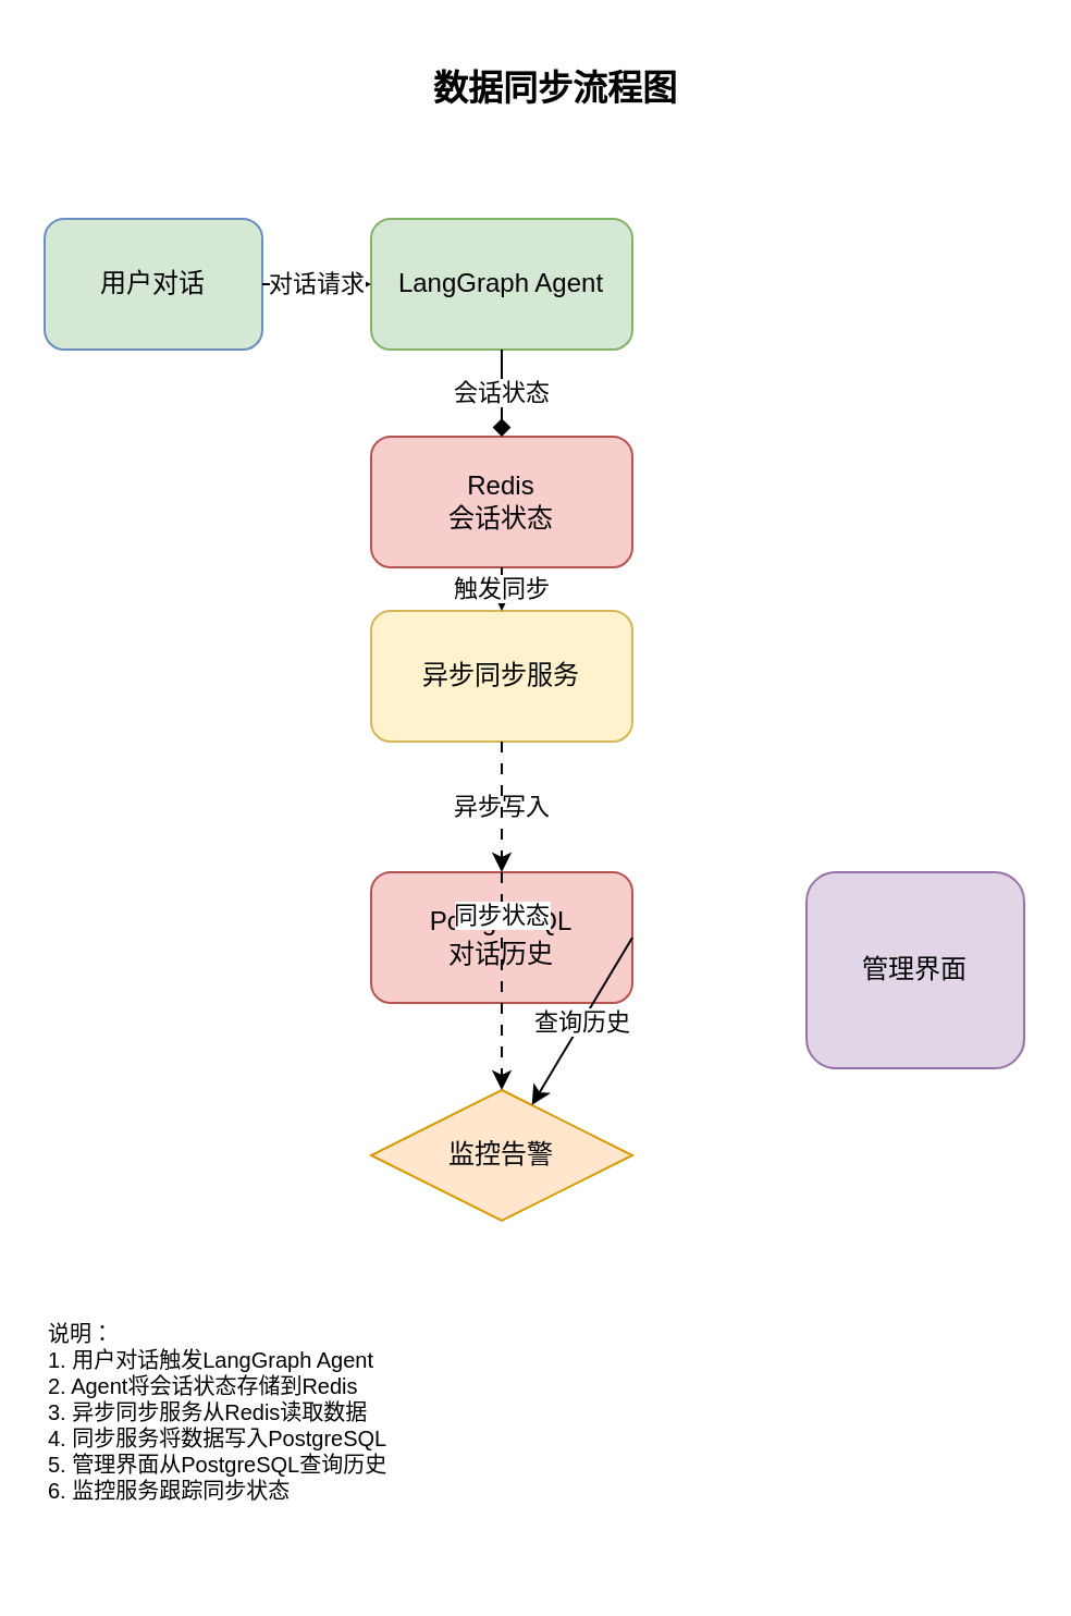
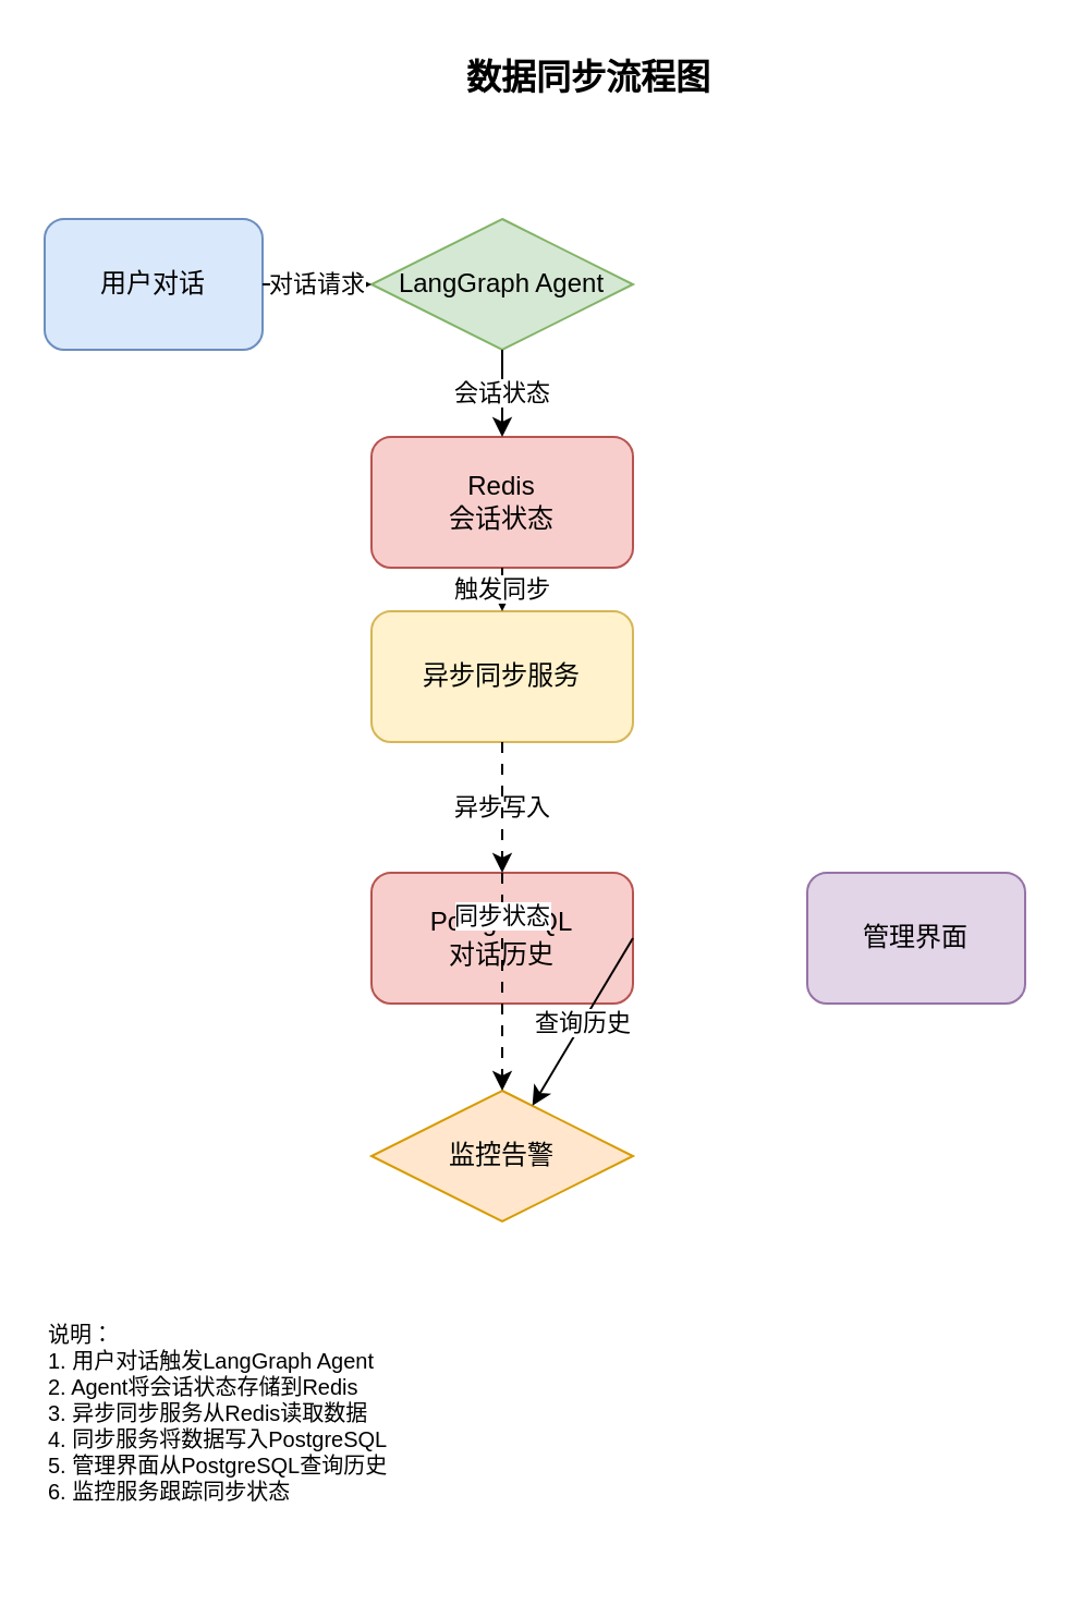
  <mxCell id="0" />
  <mxCell id="1" parent="0" />
- <mxCell id="2" value="用户对话" style="rounded=1;whiteSpace=wrap;html=1;fillColor=#d5e8d4;strokeColor=#6c8ebf;" vertex="1" parent="1"><mxGeometry x="20" y="100" width="100" height="60" as="geometry" /></mxCell>
- <mxCell id="3" value="LangGraph Agent" style="rounded=1;whiteSpace=wrap;html=1;fillColor=#d5e8d4;strokeColor=#82b366;" vertex="1" parent="1"><mxGeometry x="170" y="100" width="120" height="60" as="geometry" /></mxCell>
+ <mxCell id="2" value="用户对话" style="rounded=1;whiteSpace=wrap;html=1;fillColor=#dae8fc;strokeColor=#6c8ebf;" vertex="1" parent="1"><mxGeometry x="20" y="100" width="100" height="60" as="geometry" /></mxCell>
+ <mxCell id="3" value="LangGraph Agent" style="rhombus;whiteSpace=wrap;html=1;fillColor=#d5e8d4;strokeColor=#82b366;" vertex="1" parent="1"><mxGeometry x="170" y="100" width="120" height="60" as="geometry" /></mxCell>
  <mxCell id="4" value="Redis&#10;会话状态" style="rounded=1;whiteSpace=wrap;html=1;fillColor=#f8cecc;strokeColor=#b85450;" vertex="1" parent="1"><mxGeometry x="170" y="200" width="120" height="60" as="geometry" /></mxCell>
  <mxCell id="5" value="异步同步服务" style="rounded=1;whiteSpace=wrap;html=1;fillColor=#fff2cc;strokeColor=#d6b656;" vertex="1" parent="1"><mxGeometry x="170" y="280" width="120" height="60" as="geometry" /></mxCell>
  <mxCell id="6" value="PostgreSQL&#10;对话历史" style="rounded=1;whiteSpace=wrap;html=1;fillColor=#f8cecc;strokeColor=#b85450;" vertex="1" parent="1"><mxGeometry x="170" y="400" width="120" height="60" as="geometry" /></mxCell>
- <mxCell id="7" value="管理界面" style="rounded=1;whiteSpace=wrap;html=1;fillColor=#e1d5e7;strokeColor=#9673a6;" vertex="1" parent="1"><mxGeometry x="370" y="400" width="100" height="90" as="geometry" /></mxCell>
+ <mxCell id="7" value="管理界面" style="rounded=1;whiteSpace=wrap;html=1;fillColor=#e1d5e7;strokeColor=#9673a6;" vertex="1" parent="1"><mxGeometry x="370" y="400" width="100" height="60" as="geometry" /></mxCell>
  <mxCell id="8" value="监控告警" style="rhombus;whiteSpace=wrap;html=1;fillColor=#ffe6cc;strokeColor=#d79b00;" vertex="1" parent="1"><mxGeometry x="170" y="500" width="120" height="60" as="geometry" /></mxCell>
  <mxCell id="9" value="对话请求" style="endArrow=classic;html=1;rounded=0;exitX=1;exitY=0.5;exitDx=0;exitDy=0;entryX=0;entryY=0.5;entryDx=0;entryDy=0;" edge="1" parent="1" source="2" target="3"><mxGeometry width="50" height="50" relative="1" as="geometry"><mxPoint x="130" y="130" as="sourcePoint" /><mxPoint x="160" y="130" as="targetPoint" /></mxGeometry></mxCell>
- <mxCell id="10" value="会话状态" style="endArrow=diamond;html=1;rounded=0;exitX=0.5;exitY=1;exitDx=0;exitDy=0;entryX=0.5;entryY=0;entryDx=0;entryDy=0;" edge="1" parent="1" source="3" target="4"><mxGeometry width="50" height="50" relative="1" as="geometry"><mxPoint x="230" y="170" as="sourcePoint" /><mxPoint x="230" y="190" as="targetPoint" /></mxGeometry></mxCell>
+ <mxCell id="10" value="会话状态" style="endArrow=classic;html=1;rounded=0;exitX=0.5;exitY=1;exitDx=0;exitDy=0;entryX=0.5;entryY=0;entryDx=0;entryDy=0;" edge="1" parent="1" source="3" target="4"><mxGeometry width="50" height="50" relative="1" as="geometry"><mxPoint x="230" y="170" as="sourcePoint" /><mxPoint x="230" y="190" as="targetPoint" /></mxGeometry></mxCell>
  <mxCell id="11" value="触发同步" style="endArrow=classic;html=1;rounded=0;exitX=0.5;exitY=1;exitDx=0;exitDy=0;entryX=0.5;entryY=0;entryDx=0;entryDy=0;dashed=1;dashPattern=5 5;" edge="1" parent="1" source="4" target="5"><mxGeometry width="50" height="50" relative="1" as="geometry"><mxPoint x="230" y="270" as="sourcePoint" /><mxPoint x="230" y="290" as="targetPoint" /></mxGeometry></mxCell>
  <mxCell id="12" value="异步写入" style="endArrow=classic;html=1;rounded=0;exitX=0.5;exitY=1;exitDx=0;exitDy=0;entryX=0.5;entryY=0;entryDx=0;entryDy=0;dashed=1;dashPattern=5 5;" edge="1" parent="1" source="5" target="6"><mxGeometry width="50" height="50" relative="1" as="geometry"><mxPoint x="230" y="370" as="sourcePoint" /><mxPoint x="230" y="390" as="targetPoint" /></mxGeometry></mxCell>
  <mxCell id="13" value="查询历史" style="endArrow=classic;html=1;rounded=0;exitX=1;exitY=0.5;exitDx=0;exitDy=0;" edge="1" parent="1" source="6" target="8"><mxGeometry width="50" height="50" relative="1" as="geometry"><mxPoint x="300" y="430" as="sourcePoint" /><mxPoint x="360" y="430" as="targetPoint" /></mxGeometry></mxCell>
  <mxCell id="14" value="同步状态" style="endArrow=classic;html=1;rounded=0;exitX=0.5;exitY=1;exitDx=0;exitDy=0;entryX=0.5;entryY=0;entryDx=0;entryDy=0;dashed=1;dashPattern=5 5;" edge="1" parent="1" source="5" target="8"><mxGeometry width="50" height="50" relative="1" as="geometry"><mxPoint x="230" y="370" as="sourcePoint" /><mxPoint x="230" y="490" as="targetPoint" /></mxGeometry></mxCell>
- <mxCell id="15" value="数据同步流程图" style="text;html=1;strokeColor=none;fillColor=none;align=center;verticalAlign=middle;whiteSpace=wrap;rounded=0;fontSize=16;fontStyle=1;" vertex="1" parent="1"><mxGeometry x="155" y="25" width="200" height="30" as="geometry" /></mxCell>
+ <mxCell id="15" value="数据同步流程图" style="text;html=1;strokeColor=none;fillColor=none;align=center;verticalAlign=middle;whiteSpace=wrap;rounded=0;fontSize=16;fontStyle=1;" vertex="1" parent="1"><mxGeometry x="170" y="20" width="200" height="30" as="geometry" /></mxCell>
  <mxCell id="16" value="说明：&#10;1. 用户对话触发LangGraph Agent&#10;2. Agent将会话状态存储到Redis&#10;3. 异步同步服务从Redis读取数据&#10;4. 同步服务将数据写入PostgreSQL&#10;5. 管理界面从PostgreSQL查询历史&#10;6. 监控服务跟踪同步状态" style="text;html=1;strokeColor=none;fillColor=none;align=left;verticalAlign=top;whiteSpace=wrap;rounded=0;fontSize=10;" vertex="1" parent="1"><mxGeometry x="20" y="600" width="300" height="120" as="geometry" /></mxCell>
